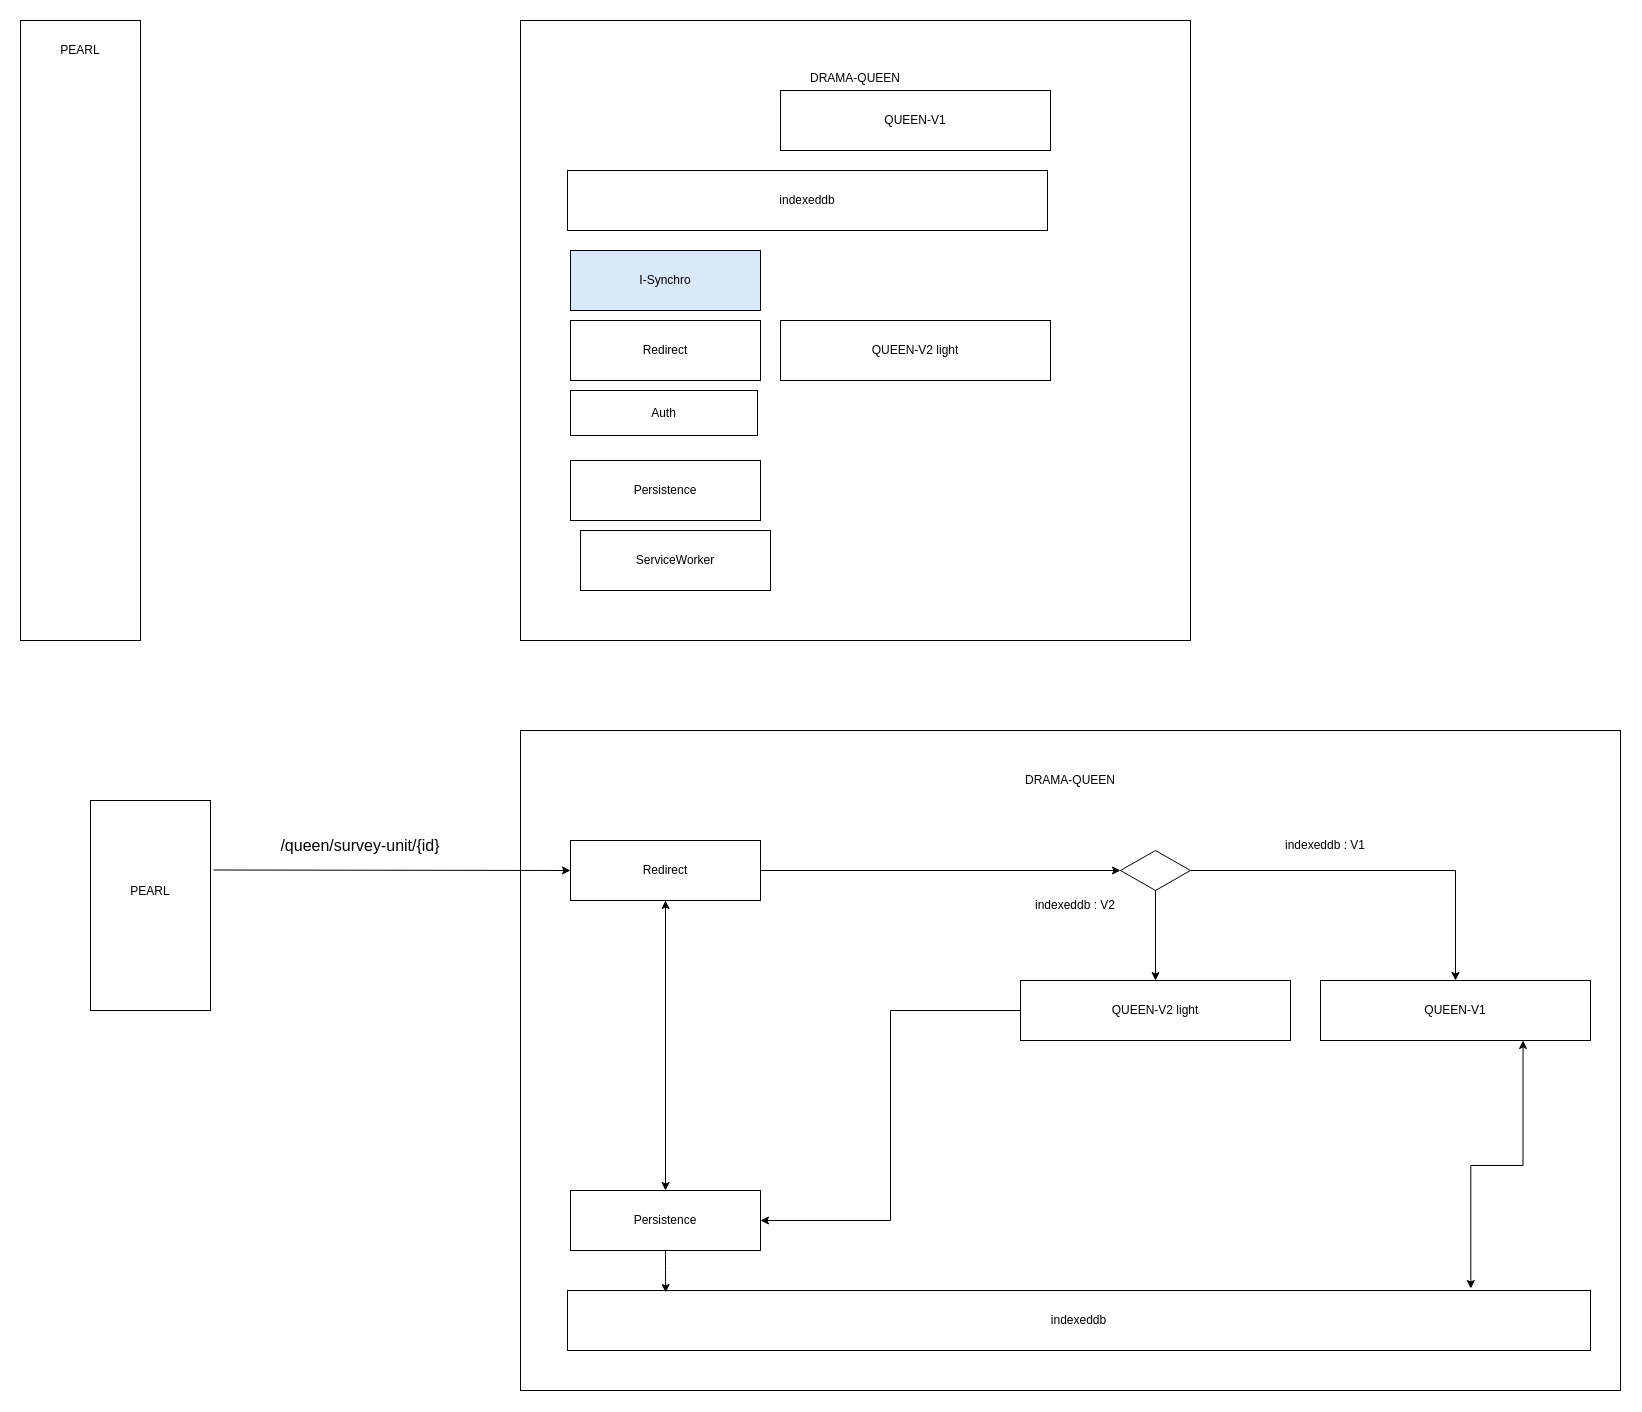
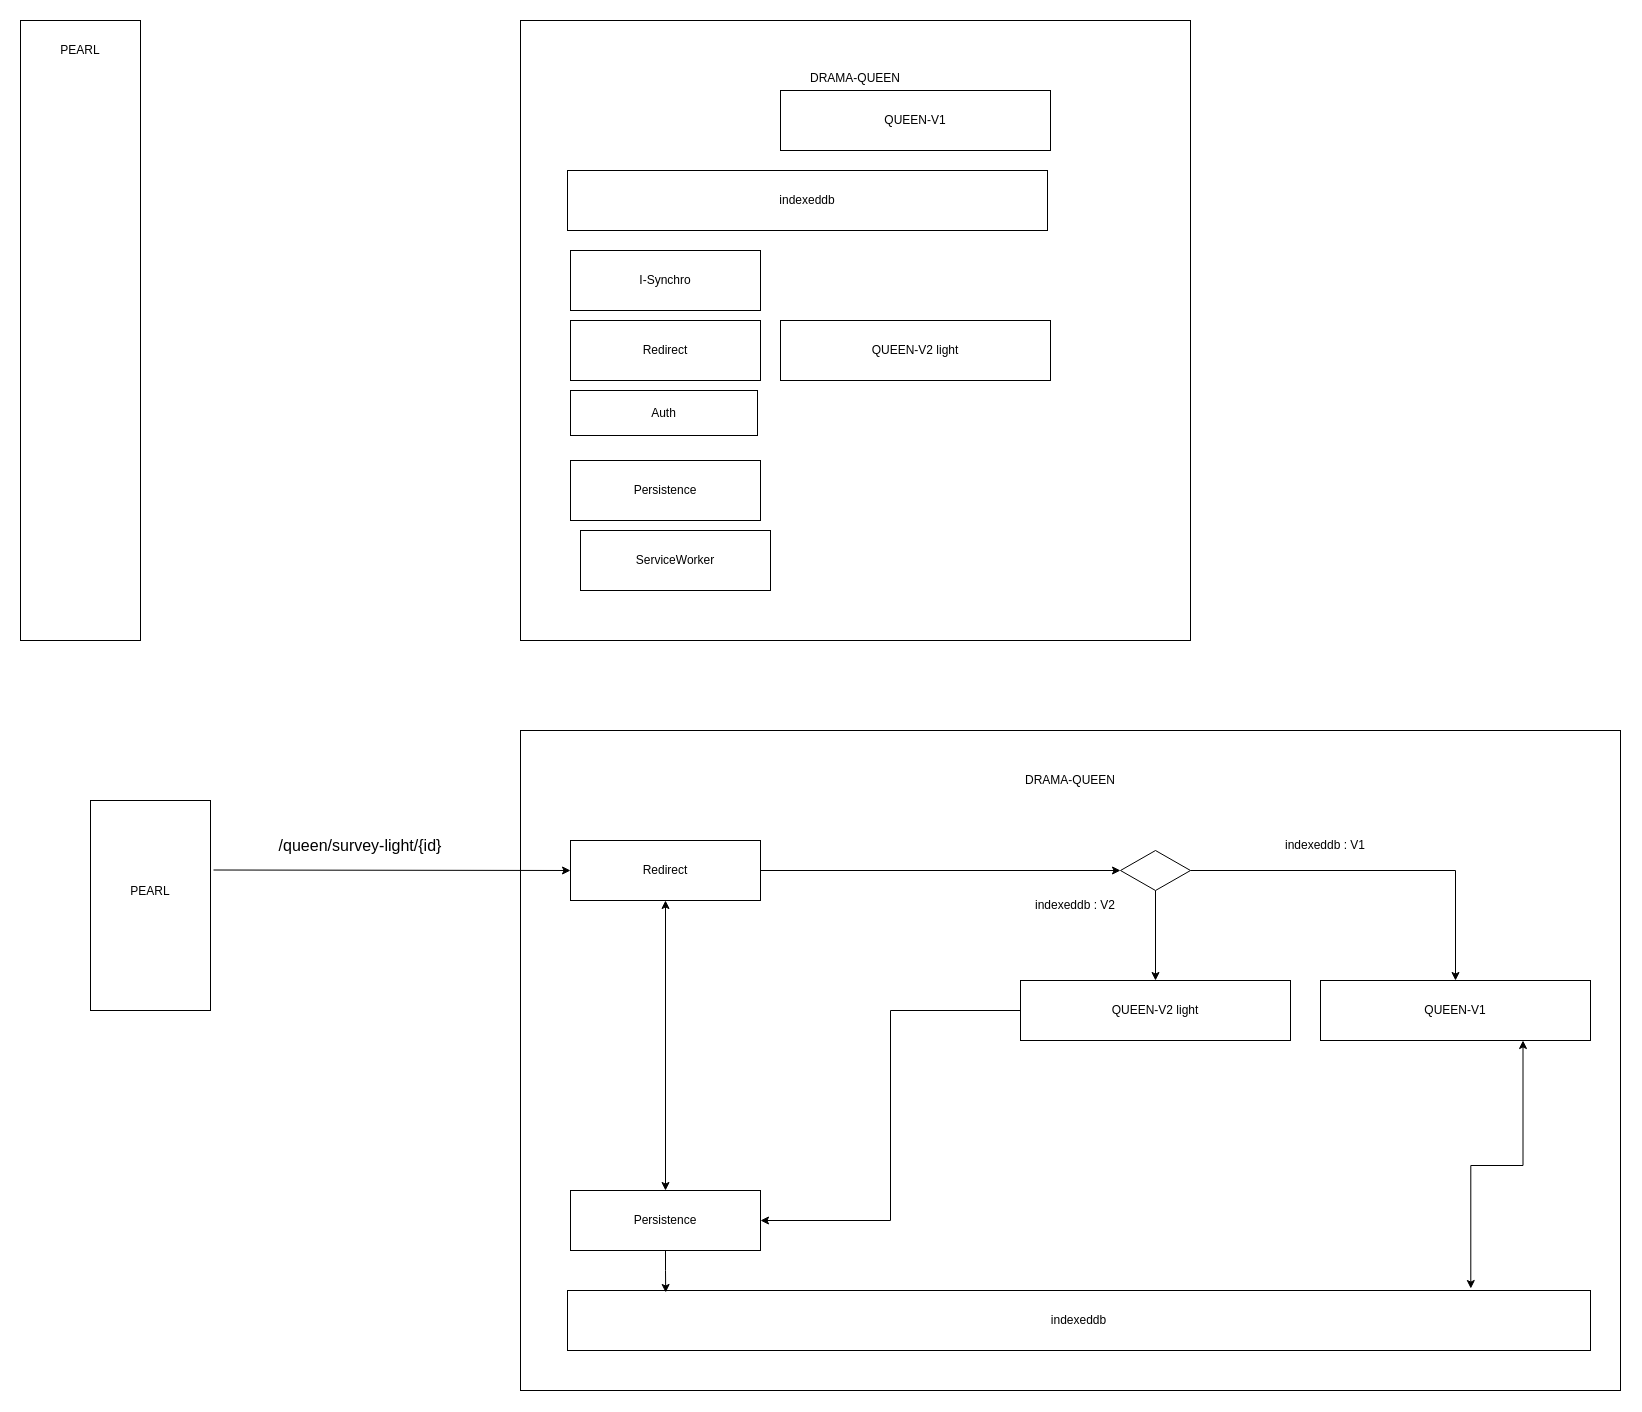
  <mxCell id="0" />
  <mxCell id="1" parent="0" />
  <mxCell id="2" value="PEARL&lt;br&gt;&lt;br&gt;&lt;br&gt;&lt;br&gt;&lt;br&gt;&lt;br&gt;&lt;br&gt;&lt;br&gt;&lt;br&gt;&lt;br&gt;&lt;br&gt;&lt;br&gt;&lt;br&gt;&lt;br&gt;&lt;br&gt;&lt;br&gt;&lt;br&gt;&lt;br&gt;&lt;br&gt;&lt;br&gt;&lt;br&gt;&lt;br&gt;&lt;br&gt;&lt;br&gt;&lt;br&gt;&lt;br&gt;&lt;br&gt;&lt;br&gt;&lt;br&gt;&lt;br&gt;&lt;br&gt;&lt;br&gt;&lt;br&gt;&lt;br&gt;&lt;br&gt;&lt;br&gt;&lt;br&gt;&lt;br&gt;&lt;br&gt;&lt;br&gt;" style="rounded=0;whiteSpace=wrap;html=1;" vertex="1" parent="1"><mxGeometry x="20" y="20" width="120" height="620" as="geometry" /></mxCell>
  <mxCell id="3" value="DRAMA-QUEEN&lt;br&gt;&lt;br&gt;&lt;br&gt;&lt;br&gt;&lt;br&gt;&lt;br&gt;&lt;br&gt;&lt;br&gt;&lt;br&gt;&lt;br&gt;&lt;br&gt;&lt;br&gt;&lt;br&gt;&lt;br&gt;&lt;br&gt;&lt;br&gt;&lt;br&gt;&lt;br&gt;&lt;br&gt;&lt;br&gt;&lt;br&gt;&lt;br&gt;&lt;br&gt;&lt;br&gt;&lt;br&gt;&lt;br&gt;&lt;br&gt;&lt;br&gt;&lt;br&gt;&lt;br&gt;&lt;br&gt;&lt;br&gt;&lt;br&gt;&lt;br&gt;&lt;br&gt;&lt;br&gt;" style="rounded=0;whiteSpace=wrap;html=1;" vertex="1" parent="1"><mxGeometry x="520" y="20" width="670" height="620" as="geometry" /></mxCell>
  <mxCell id="4" value="QUEEN-V1" style="rounded=0;whiteSpace=wrap;html=1;" vertex="1" parent="1"><mxGeometry x="780" y="90" width="270" height="60" as="geometry" /></mxCell>
  <mxCell id="5" value="QUEEN-V2 light" style="rounded=0;whiteSpace=wrap;html=1;" vertex="1" parent="1"><mxGeometry x="780" y="320" width="270" height="60" as="geometry" /></mxCell>
- <mxCell id="6" value="I-Synchro" style="rounded=0;whiteSpace=wrap;html=1;fillColor=#dae8fc;" vertex="1" parent="1"><mxGeometry x="570" y="250" width="190" height="60" as="geometry" /></mxCell>
+ <mxCell id="6" value="I-Synchro" style="rounded=0;whiteSpace=wrap;html=1;" vertex="1" parent="1"><mxGeometry x="570" y="250" width="190" height="60" as="geometry" /></mxCell>
  <mxCell id="7" value="indexeddb" style="rounded=0;whiteSpace=wrap;html=1;" vertex="1" parent="1"><mxGeometry x="567" y="170" width="480" height="60" as="geometry" /></mxCell>
  <mxCell id="8" value="Redirect" style="rounded=0;whiteSpace=wrap;html=1;" vertex="1" parent="1"><mxGeometry x="570" y="320" width="190" height="60" as="geometry" /></mxCell>
  <mxCell id="9" value="Auth" style="rounded=0;whiteSpace=wrap;html=1;" vertex="1" parent="1"><mxGeometry x="570" y="390" width="187" height="45" as="geometry" /></mxCell>
  <mxCell id="10" value="Persistence" style="rounded=0;whiteSpace=wrap;html=1;" vertex="1" parent="1"><mxGeometry x="570" y="460" width="190" height="60" as="geometry" /></mxCell>
  <mxCell id="11" value="ServiceWorker" style="rounded=0;whiteSpace=wrap;html=1;" vertex="1" parent="1"><mxGeometry x="580" y="530" width="190" height="60" as="geometry" /></mxCell>
  <mxCell id="12" value="PEARL&lt;br&gt;&lt;br&gt;&lt;br&gt;" style="rounded=0;whiteSpace=wrap;html=1;" vertex="1" parent="1"><mxGeometry x="90" y="800" width="120" height="210" as="geometry" /></mxCell>
  <mxCell id="13" value="DRAMA-QUEEN&lt;br&gt;&lt;br&gt;&lt;br&gt;&lt;br&gt;&lt;br&gt;&lt;br&gt;&lt;br&gt;&lt;br&gt;&lt;br&gt;&lt;br&gt;&lt;br&gt;&lt;br&gt;&lt;br&gt;&lt;br&gt;&lt;br&gt;&lt;br&gt;&lt;br&gt;&lt;br&gt;&lt;br&gt;&lt;br&gt;&lt;br&gt;&lt;br&gt;&lt;br&gt;&lt;br&gt;&lt;br&gt;&lt;br&gt;&lt;br&gt;&lt;br&gt;&lt;br&gt;&lt;br&gt;&lt;br&gt;&lt;br&gt;&lt;br&gt;&lt;br&gt;&lt;br&gt;&lt;br&gt;&lt;br&gt;&lt;br&gt;&lt;br&gt;&lt;br&gt;" style="rounded=0;whiteSpace=wrap;html=1;" vertex="1" parent="1"><mxGeometry x="520" y="730" width="1100" height="660" as="geometry" /></mxCell>
  <mxCell id="14" style="edgeStyle=orthogonalEdgeStyle;rounded=0;orthogonalLoop=1;jettySize=auto;html=1;exitX=0.75;exitY=1;exitDx=0;exitDy=0;startArrow=classic;startFill=1;entryX=0.883;entryY=-0.033;entryDx=0;entryDy=0;entryPerimeter=0;" edge="1" parent="1" source="15" target="16"><mxGeometry relative="1" as="geometry"><Array as="points"><mxPoint x="1523" y="1165" /><mxPoint x="1470" y="1165" /></Array></mxGeometry></mxCell>
  <mxCell id="15" value="QUEEN-V1" style="rounded=0;whiteSpace=wrap;html=1;" vertex="1" parent="1"><mxGeometry x="1320" y="980" width="270" height="60" as="geometry" /></mxCell>
  <mxCell id="16" value="indexeddb" style="rounded=0;whiteSpace=wrap;html=1;" vertex="1" parent="1"><mxGeometry x="567" y="1290" width="1023" height="60" as="geometry" /></mxCell>
  <mxCell id="17" style="edgeStyle=orthogonalEdgeStyle;rounded=0;orthogonalLoop=1;jettySize=auto;html=1;exitX=0.5;exitY=1;exitDx=0;exitDy=0;startArrow=classic;startFill=1;" edge="1" parent="1" source="19" target="21"><mxGeometry relative="1" as="geometry" /></mxCell>
  <mxCell id="18" style="edgeStyle=orthogonalEdgeStyle;rounded=0;orthogonalLoop=1;jettySize=auto;html=1;exitX=1;exitY=0.5;exitDx=0;exitDy=0;" edge="1" parent="1" source="19" target="27"><mxGeometry relative="1" as="geometry" /></mxCell>
  <mxCell id="19" value="Redirect" style="rounded=0;whiteSpace=wrap;html=1;" vertex="1" parent="1"><mxGeometry x="570" y="840" width="190" height="60" as="geometry" /></mxCell>
  <mxCell id="20" style="edgeStyle=orthogonalEdgeStyle;rounded=0;orthogonalLoop=1;jettySize=auto;html=1;exitX=0.5;exitY=1;exitDx=0;exitDy=0;entryX=0.096;entryY=0.033;entryDx=0;entryDy=0;entryPerimeter=0;" edge="1" parent="1" source="21" target="16"><mxGeometry relative="1" as="geometry" /></mxCell>
  <mxCell id="21" value="Persistence" style="rounded=0;whiteSpace=wrap;html=1;" vertex="1" parent="1"><mxGeometry x="570" y="1190" width="190" height="60" as="geometry" /></mxCell>
  <mxCell id="22" value="" style="endArrow=classic;html=1;rounded=0;exitX=1.025;exitY=0.331;exitDx=0;exitDy=0;exitPerimeter=0;entryX=0;entryY=0.5;entryDx=0;entryDy=0;" edge="1" parent="1" source="12" target="19"><mxGeometry width="50" height="50" relative="1" as="geometry"><mxPoint x="610" y="980" as="sourcePoint" /><mxPoint x="660" y="930" as="targetPoint" /></mxGeometry></mxCell>
  <mxCell id="23" style="edgeStyle=orthogonalEdgeStyle;rounded=0;orthogonalLoop=1;jettySize=auto;html=1;exitX=0;exitY=0.5;exitDx=0;exitDy=0;entryX=1;entryY=0.5;entryDx=0;entryDy=0;" edge="1" parent="1" source="24" target="21"><mxGeometry relative="1" as="geometry" /></mxCell>
  <mxCell id="24" value="QUEEN-V2 light" style="rounded=0;whiteSpace=wrap;html=1;" vertex="1" parent="1"><mxGeometry x="1020" y="980" width="270" height="60" as="geometry" /></mxCell>
  <mxCell id="25" style="edgeStyle=orthogonalEdgeStyle;rounded=0;orthogonalLoop=1;jettySize=auto;html=1;exitX=0.5;exitY=1;exitDx=0;exitDy=0;entryX=0.5;entryY=0;entryDx=0;entryDy=0;" edge="1" parent="1" source="27" target="24"><mxGeometry relative="1" as="geometry" /></mxCell>
  <mxCell id="26" style="edgeStyle=orthogonalEdgeStyle;rounded=0;orthogonalLoop=1;jettySize=auto;html=1;exitX=1;exitY=0.5;exitDx=0;exitDy=0;" edge="1" parent="1" source="27" target="15"><mxGeometry relative="1" as="geometry" /></mxCell>
  <mxCell id="27" value="" style="rhombus;whiteSpace=wrap;html=1;" vertex="1" parent="1"><mxGeometry x="1120" y="850" width="70" height="40" as="geometry" /></mxCell>
- <mxCell id="28" value="/queen/survey-unit/{id}" style="text;html=1;strokeColor=none;fillColor=none;align=center;verticalAlign=middle;whiteSpace=wrap;rounded=0;fontSize=16;" vertex="1" parent="1"><mxGeometry x="240" y="830" width="240" height="30" as="geometry" /></mxCell>
+ <mxCell id="28" value="/queen/survey-light/{id}" style="text;html=1;strokeColor=none;fillColor=none;align=center;verticalAlign=middle;whiteSpace=wrap;rounded=0;fontSize=16;" vertex="1" parent="1"><mxGeometry x="240" y="830" width="240" height="30" as="geometry" /></mxCell>
  <mxCell id="29" value="indexeddb : V1" style="text;html=1;strokeColor=none;fillColor=none;align=center;verticalAlign=middle;whiteSpace=wrap;rounded=0;" vertex="1" parent="1"><mxGeometry x="1260" y="830" width="130" height="30" as="geometry" /></mxCell>
  <mxCell id="30" value="indexeddb : V2" style="text;html=1;strokeColor=none;fillColor=none;align=center;verticalAlign=middle;whiteSpace=wrap;rounded=0;" vertex="1" parent="1"><mxGeometry x="1010" y="890" width="130" height="30" as="geometry" /></mxCell>
